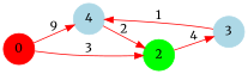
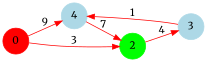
  digraph {
    fontname=Merriweather
    rankdir=LR
    node [color=lightblue fontname=Merriweather shape=circle style=filled]
    edge [color=red fontname=Merriweather]
    0 [color=red]
    n2 [label=4]
    2 [color=green]
    3
    0 -> n2 [label=9]
    0 -> 2 [label=3]
-   n2 -> 2 [label=2]
+   n2 -> 2 [label=7]
    2 -> 3 [label=4]
    3 -> n2 [label=1]
  }
